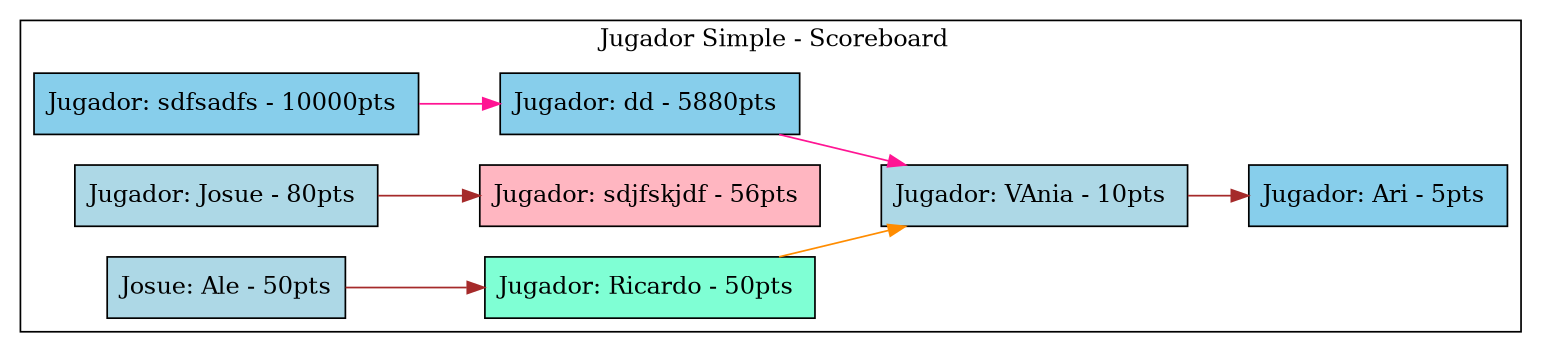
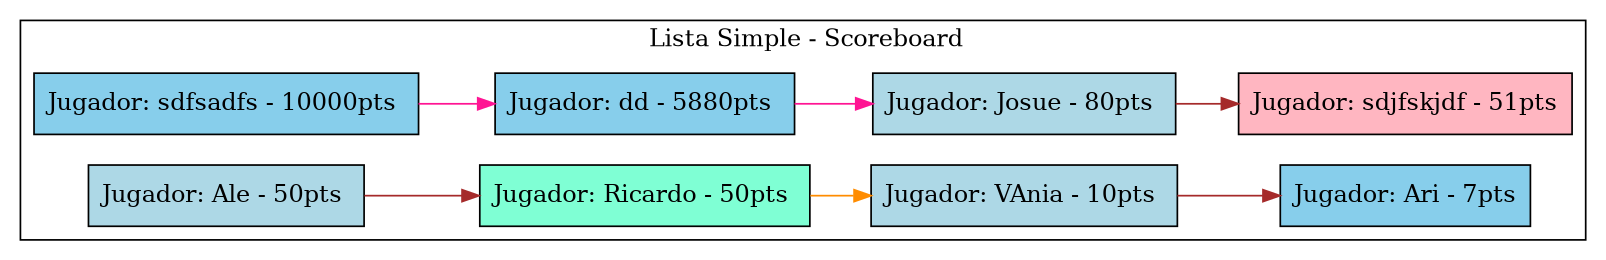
  digraph {
    rankdir=LR
    node [fillcolor=skyblue fontcolor=black shape=rect style=filled]
    edge [color=brown]
    n1 [label="Jugador: sdfsadfs - 10000pts "]
    n2 [label="Jugador: dd - 5880pts "]
    n3 [fillcolor=lightblue label="Jugador: Josue - 80pts "]
-   n4 [fillcolor=lightpink label="Jugador: sdjfskjdf - 56pts "]
-   n5 [fillcolor=lightblue label="Josue: Ale - 50pts"]
+   n4 [fillcolor=lightpink label="Jugador: sdjfskjdf - 51pts"]
+   n5 [fillcolor=lightblue label="Jugador: Ale - 50pts "]
    n6 [fillcolor=aquamarine label="Jugador: Ricardo - 50pts "]
    n7 [fillcolor=lightblue label="Jugador: VAnia - 10pts "]
-   n8 [label="Jugador: Ari - 5pts "]
+   n8 [label="Jugador: Ari - 7pts"]
    subgraph cluster_1 {
-     label=" Jugador Simple - Scoreboard"
+     label=" Lista Simple - Scoreboard"
      n1
      n2
      n3
      n4
      n5
      n6
      n7
      n8
    }
    n1 -> n2 [color=deeppink]
-   n2 -> n7 [color=deeppink]
+   n2 -> n3 [color=deeppink]
    n3 -> n4
    n5 -> n6
    n6 -> n7 [color=darkorange]
    n7 -> n8
  }
